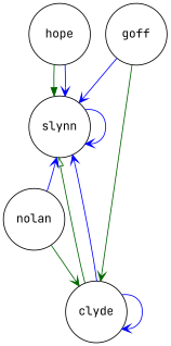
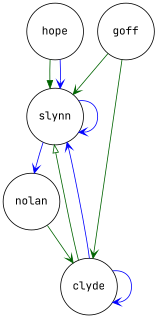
  digraph {
    fontname="JetBrains Mono"
    node [fillcolor=white fixedsize=true fontname="JetBrains Mono" shape=circle style=filled]
    edge [arrowhead=vee color=blue fontname="JetBrains Mono" penwidth=1]
    slynn [height=1 width=1]
    goff [height=1 width=1]
    clyde [height=1 width=1]
    nolan [height=1 width=1]
    hope [height=1 width=1]
    slynn -> slynn
-   goff -> slynn
+   goff -> slynn [color=darkgreen]
    goff -> clyde [color=darkgreen]
    clyde -> slynn [arrowhead=onormal color=darkgreen]
    clyde -> slynn
    clyde -> clyde
-   nolan -> slynn
+   slynn -> nolan
    nolan -> clyde [color=darkgreen]
    hope -> slynn [arrowhead=normal color=darkgreen]
    hope -> slynn
  }
